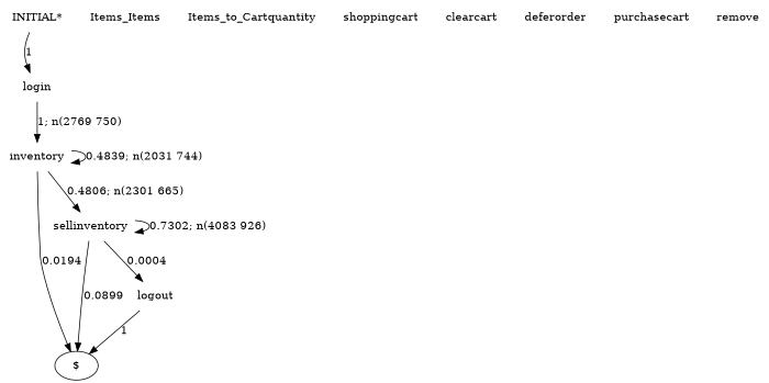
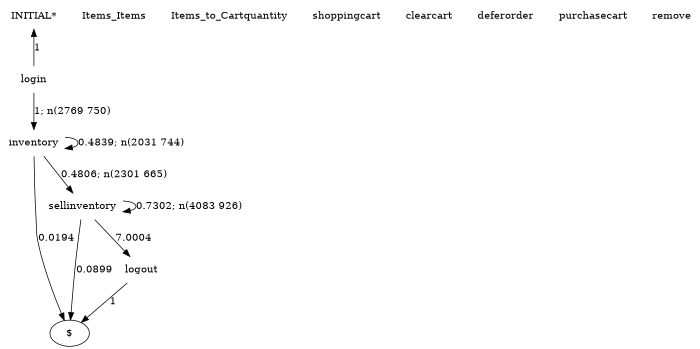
  digraph {
    node [shape=none]
    edge [style=solid]
    n1 [label="INITIAL*"]
    n2 [label=login]
    n3 [label=inventory]
    "$" [shape=""]
    n5 [label=sellinventory]
    n6 [label=Items_Items]
    n7 [label=logout]
    n8 [label=Items_to_Cartquantity]
    n9 [label=shoppingcart]
    n10 [label=clearcart]
    n11 [label=deferorder]
    n12 [label=purchasecart]
    n13 [label=remove]
-   n1 -> n2 [label=1]
+   n2 -> n1 [label=1]
    n2 -> n3 [label="1; n(2769 750)"]
    n3 -> n3 [label="0.4839; n(2031 744)"]
    n3 -> "$" [label=0.0194]
    n3 -> n5 [label="0.4806; n(2301 665)"]
    n5 -> "$" [label=0.0899]
    n5 -> n5 [label="0.7302; n(4083 926)"]
-   n5 -> n7 [label=0.0004]
+   n5 -> n7 [label=7.0004]
    n7 -> "$" [label=1]
  }
